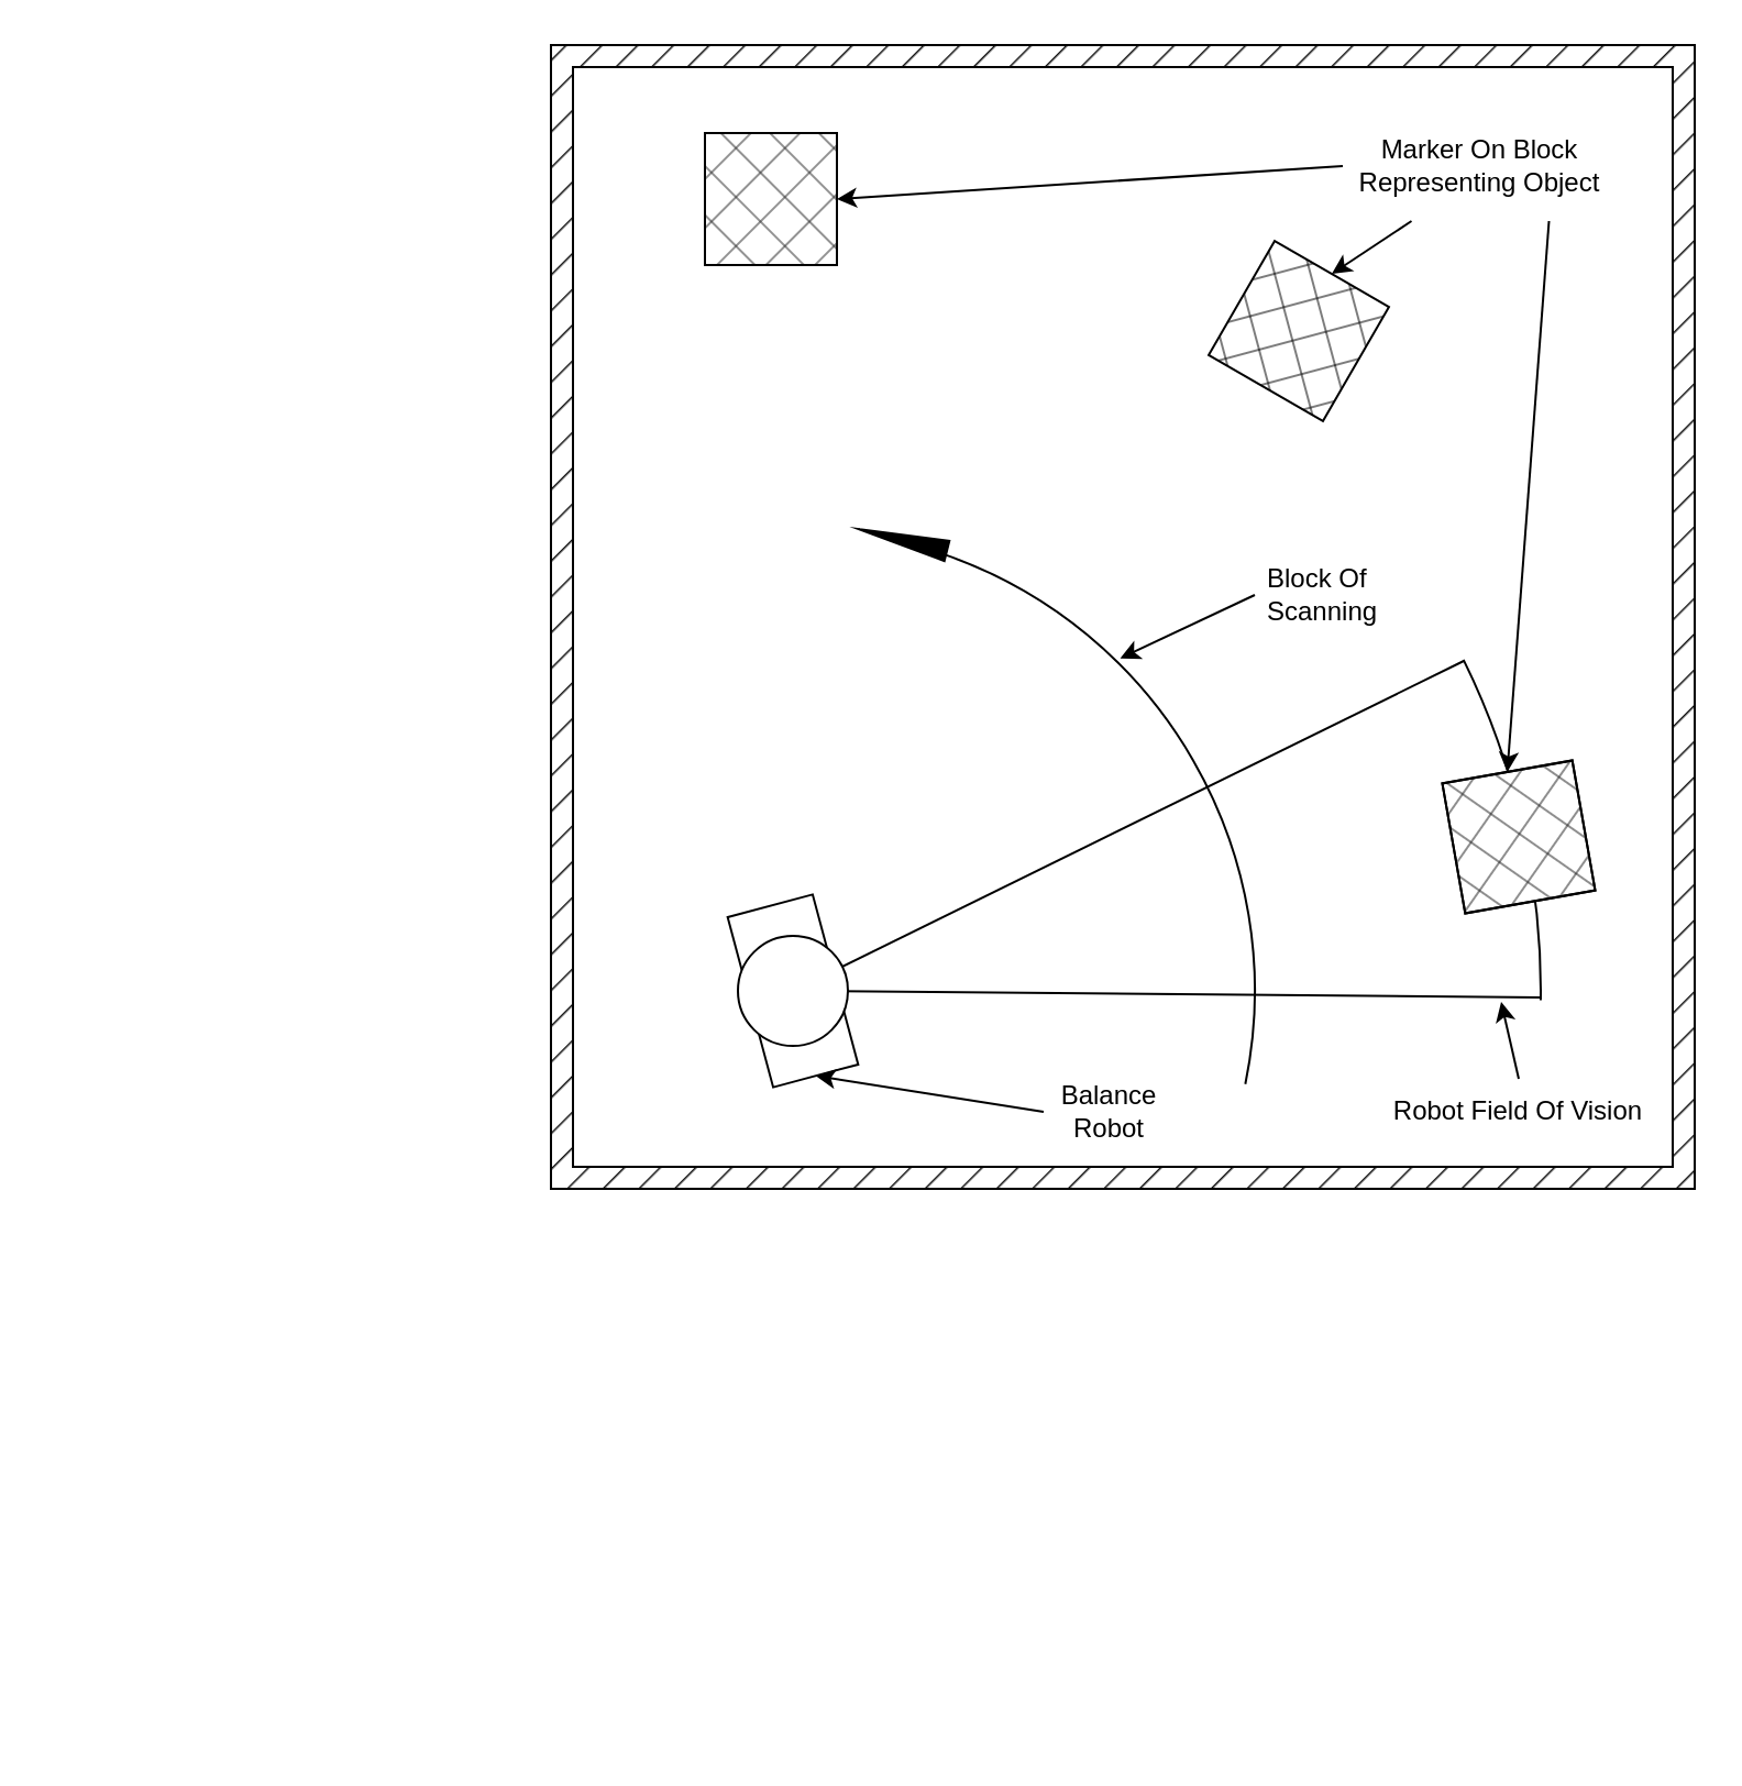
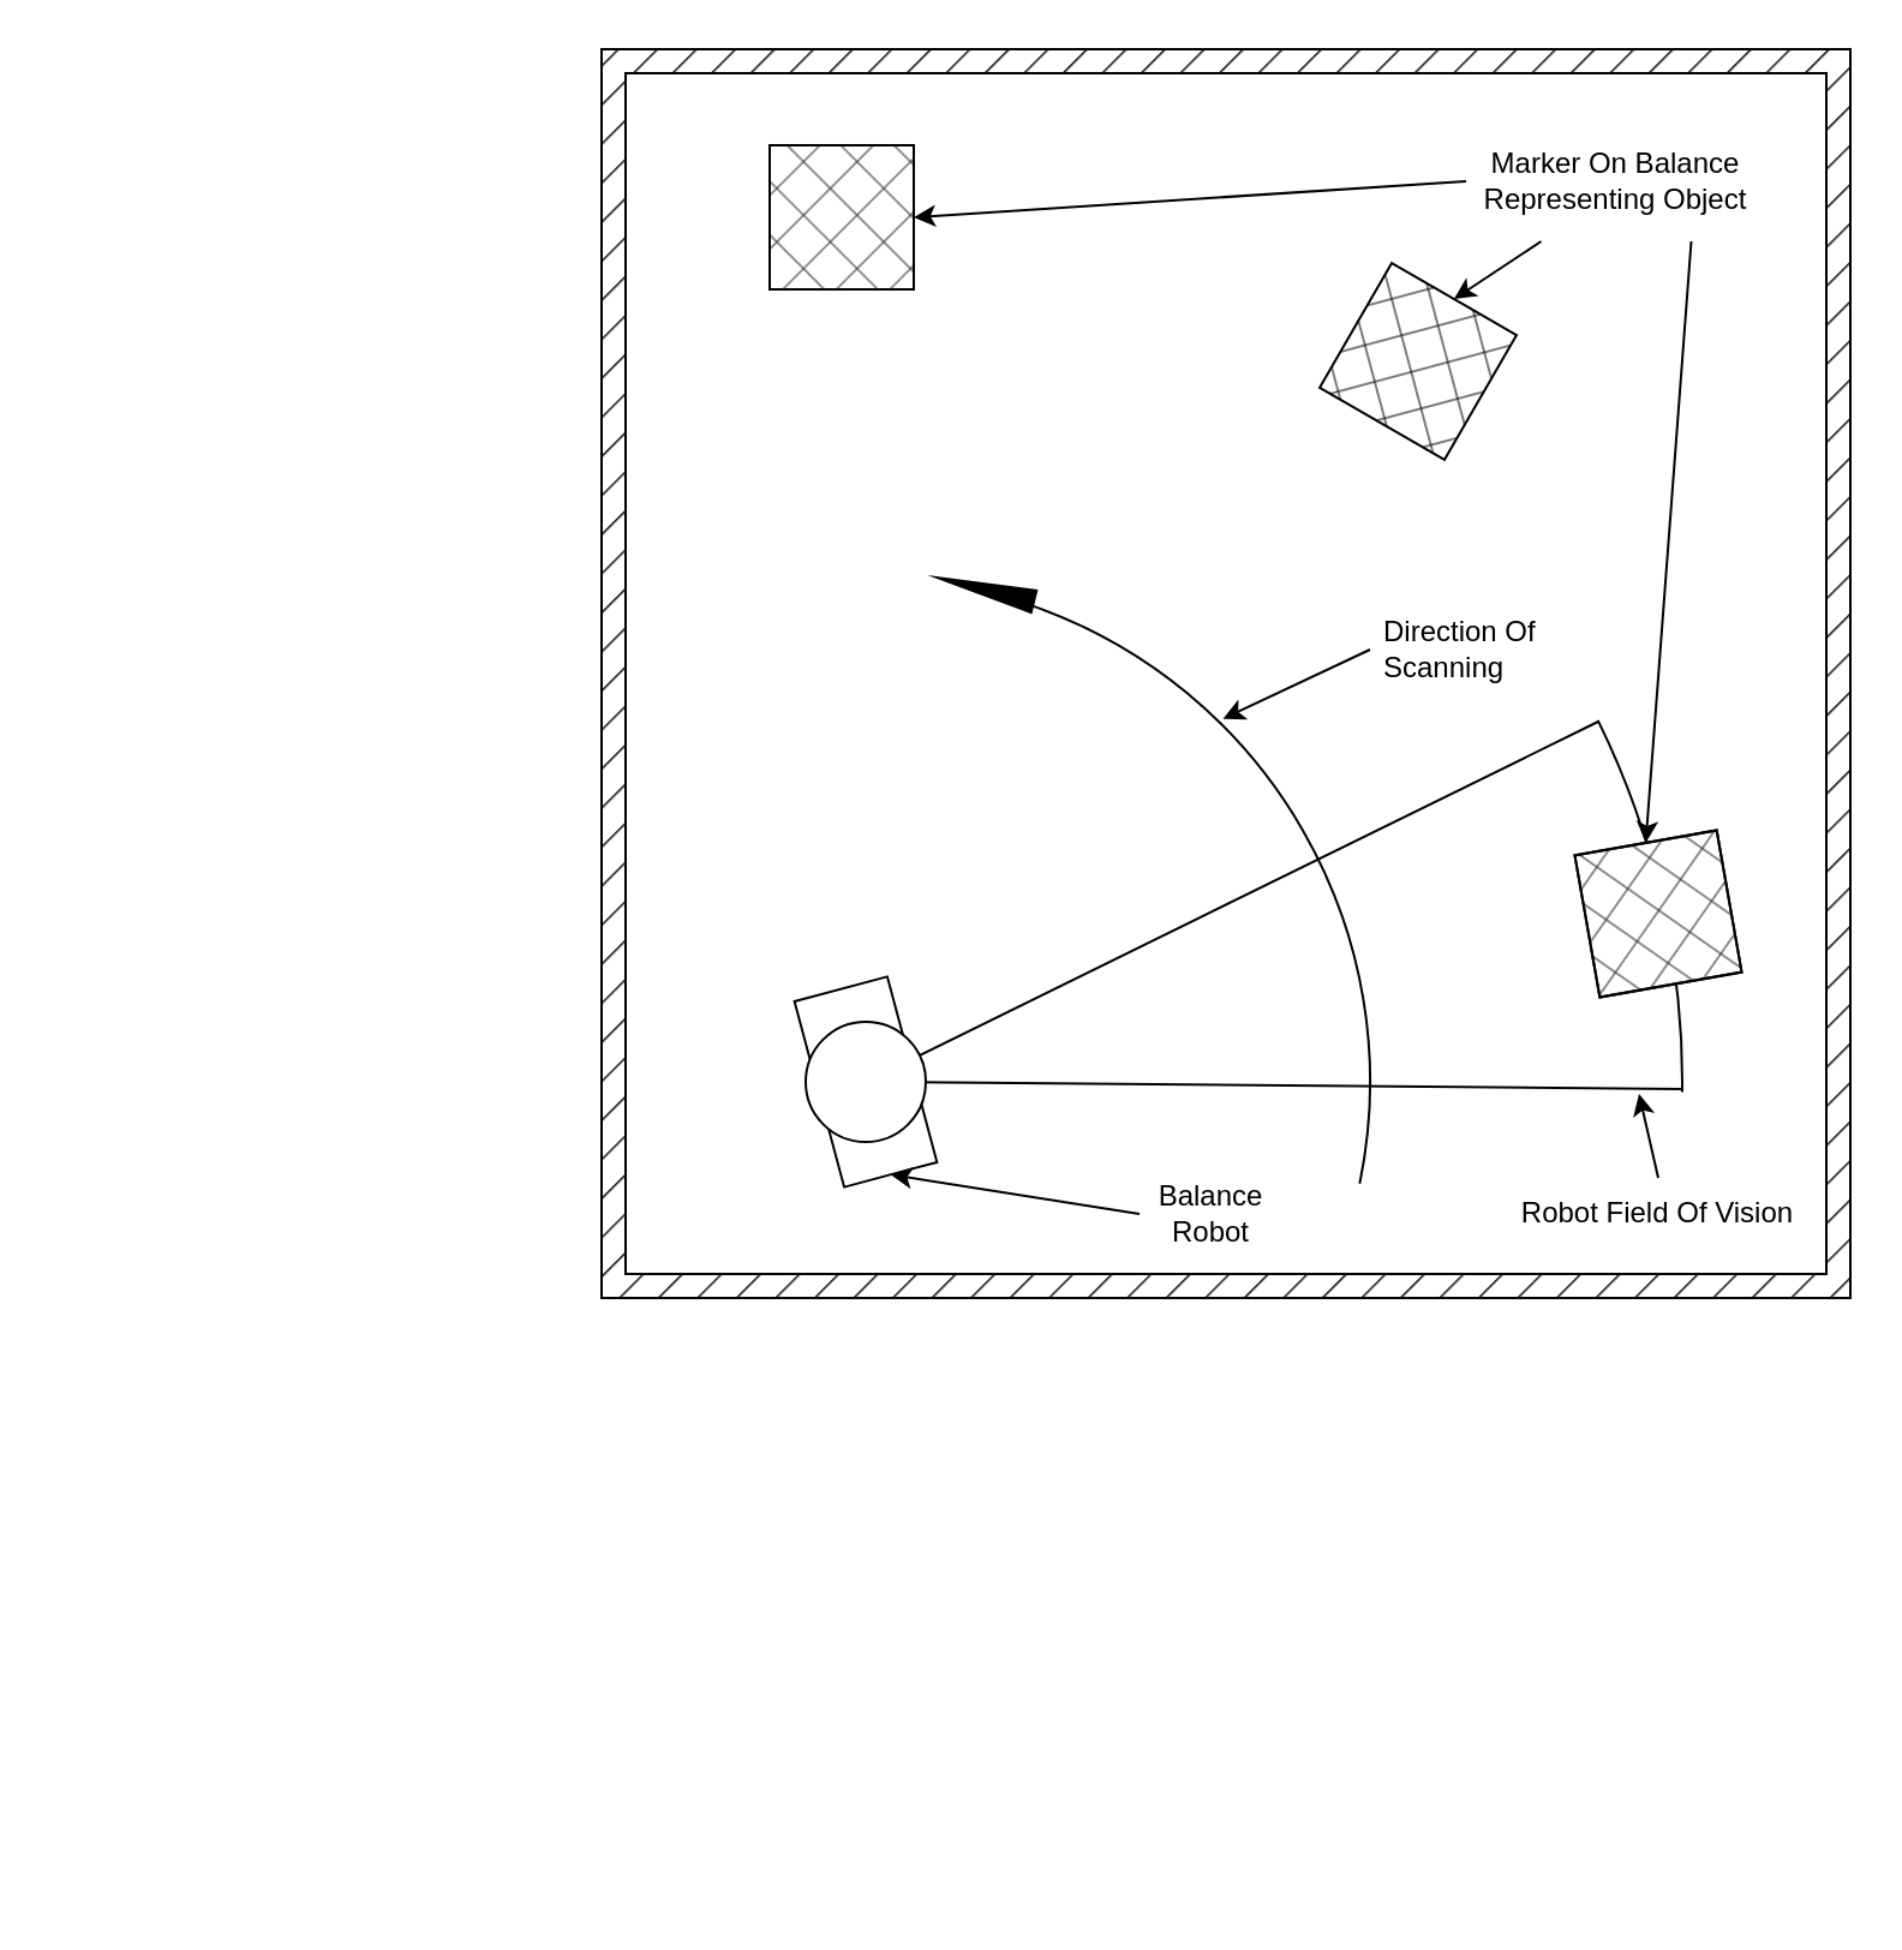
  <mxCell id="0" />
  <mxCell id="1" style="" parent="0" />
  <mxCell id="2" value="" style="whiteSpace=wrap;html=1;aspect=fixed;fillStyle=hatch;fillColor=#0F0F0F;" vertex="1" parent="1"><mxGeometry x="250" y="20" width="520" height="520" as="geometry" /></mxCell>
  <mxCell id="3" value="" style="whiteSpace=wrap;html=1;aspect=fixed;fillStyle=auto;fillColor=default;gradientColor=none;" vertex="1" parent="1"><mxGeometry x="260" y="30" width="500" height="500" as="geometry" /></mxCell>
  <mxCell id="4" value="Untitled Layer" parent="0" />
  <mxCell id="5" value="" style="verticalLabelPosition=bottom;verticalAlign=top;html=1;shape=mxgraph.basic.arc;startAngle=0.677;endAngle=0.752;direction=west;fillColor=#2B2B2B;" vertex="1" parent="4"><mxGeometry x="20" y="110" width="680" height="680" as="geometry" /></mxCell>
  <mxCell id="6" value="" style="group" vertex="1" connectable="0" parent="4"><mxGeometry x="360" y="300" width="340" height="153" as="geometry" /></mxCell>
  <mxCell id="7" value="" style="endArrow=none;html=1;rounded=0;" edge="1" parent="6"><mxGeometry width="50" height="50" relative="1" as="geometry"><mxPoint x="340" y="153" as="sourcePoint" /><mxPoint y="150" as="targetPoint" /></mxGeometry></mxCell>
  <mxCell id="8" value="" style="endArrow=none;html=1;rounded=0;entryX=0.5;entryY=0.5;entryDx=0;entryDy=0;entryPerimeter=0;" edge="1" parent="6"><mxGeometry width="50" height="50" relative="1" as="geometry"><mxPoint x="305" as="sourcePoint" /><mxPoint y="150" as="targetPoint" /></mxGeometry></mxCell>
  <mxCell id="9" style="rounded=0;orthogonalLoop=1;jettySize=auto;html=1;exitX=0.5;exitY=0;exitDx=0;exitDy=0;" edge="1" parent="4" source="10"><mxGeometry relative="1" as="geometry"><mxPoint x="682" y="455" as="targetPoint" /></mxGeometry></mxCell>
  <mxCell id="10" value="Robot Field Of Vision" style="text;html=1;align=center;verticalAlign=middle;whiteSpace=wrap;rounded=0;rotation=0;" vertex="1" parent="4"><mxGeometry x="610" y="490" width="160" height="30" as="geometry" /></mxCell>
  <mxCell id="11" value="Untitled Layer" style="" parent="0" />
  <mxCell id="12" value="" style="verticalLabelPosition=bottom;verticalAlign=top;html=1;shape=mxgraph.basic.arc;startAngle=0.543;endAngle=0.774;rotation=-177;" vertex="1" parent="11"><mxGeometry x="150" y="240" width="420" height="420" as="geometry" /></mxCell>
  <mxCell id="13" value="" style="shape=mxgraph.arrows2.wedgeArrow;html=1;bendable=0;startWidth=4.667;fillColor=strokeColor;defaultFillColor=invert;defaultGradientColor=invert;rounded=0;entryX=0.455;entryY=1.003;entryDx=0;entryDy=0;entryPerimeter=0;" edge="1" parent="11" target="12"><mxGeometry width="100" height="100" relative="1" as="geometry"><mxPoint x="430" y="250" as="sourcePoint" /><mxPoint x="410" y="240" as="targetPoint" /></mxGeometry></mxCell>
- <mxCell id="14" value="&lt;div&gt;Block Of Scanning&lt;/div&gt;" style="text;strokeColor=none;fillColor=none;align=left;verticalAlign=middle;spacingLeft=4;spacingRight=4;overflow=hidden;points=[[0,0.5],[1,0.5]];portConstraint=eastwest;rotatable=0;whiteSpace=wrap;html=1;" vertex="1" parent="11"><mxGeometry x="570" y="240" width="80" height="60" as="geometry" /></mxCell>
+ <mxCell id="14" value="&lt;div&gt;Direction Of Scanning&lt;/div&gt;" style="text;strokeColor=none;fillColor=none;align=left;verticalAlign=middle;spacingLeft=4;spacingRight=4;overflow=hidden;points=[[0,0.5],[1,0.5]];portConstraint=eastwest;rotatable=0;whiteSpace=wrap;html=1;" vertex="1" parent="11"><mxGeometry x="570" y="240" width="80" height="60" as="geometry" /></mxCell>
  <mxCell id="15" style="rounded=0;orthogonalLoop=1;jettySize=auto;html=1;exitX=0;exitY=0.5;exitDx=0;exitDy=0;entryX=0.165;entryY=0.878;entryDx=0;entryDy=0;entryPerimeter=0;" edge="1" parent="11" source="14" target="12"><mxGeometry relative="1" as="geometry" /></mxCell>
  <mxCell id="16" value="Untitled Layer" style="" parent="0" />
  <mxCell id="17" value="" style="whiteSpace=wrap;html=1;aspect=fixed;rotation=-60;direction=north;fillStyle=cross-hatch;fillColor=#000000;strokeColor=default;gradientColor=none;" vertex="1" parent="16"><mxGeometry x="560" y="120" width="60" height="60" as="geometry" /></mxCell>
  <mxCell id="18" value="" style="rounded=0;whiteSpace=wrap;html=1;rotation=75;" vertex="1" parent="16"><mxGeometry x="320" y="430" width="80" height="40" as="geometry" /></mxCell>
  <mxCell id="19" value="" style="whiteSpace=wrap;html=1;aspect=fixed;fillStyle=cross-hatch;fillColor=#292929;" vertex="1" parent="16"><mxGeometry x="320" y="60" width="60" height="60" as="geometry" /></mxCell>
  <mxCell id="20" style="rounded=0;orthogonalLoop=1;jettySize=auto;html=1;exitX=0;exitY=0.5;exitDx=0;exitDy=0;entryX=1;entryY=0.5;entryDx=0;entryDy=0;" edge="1" parent="16" source="23" target="19"><mxGeometry relative="1" as="geometry" /></mxCell>
  <mxCell id="21" style="rounded=0;orthogonalLoop=1;jettySize=auto;html=1;exitX=0.25;exitY=1;exitDx=0;exitDy=0;entryX=0.5;entryY=1;entryDx=0;entryDy=0;targetPerimeterSpacing=10;jumpStyle=line;" edge="1" parent="16" source="23" target="17"><mxGeometry relative="1" as="geometry" /></mxCell>
  <mxCell id="22" style="rounded=0;orthogonalLoop=1;jettySize=auto;html=1;exitX=0.75;exitY=1;exitDx=0;exitDy=0;entryX=0.5;entryY=0;entryDx=0;entryDy=0;" edge="1" parent="16" source="23" target="28"><mxGeometry relative="1" as="geometry" /></mxCell>
- <mxCell id="23" value="Marker On Block Representing Object" style="text;html=1;align=center;verticalAlign=middle;whiteSpace=wrap;rounded=0;" vertex="1" parent="16"><mxGeometry x="610" y="50" width="125" height="50" as="geometry" /></mxCell>
+ <mxCell id="23" value="Marker On Balance Representing Object" style="text;html=1;align=center;verticalAlign=middle;whiteSpace=wrap;rounded=0;" vertex="1" parent="16"><mxGeometry x="610" y="50" width="125" height="50" as="geometry" /></mxCell>
  <mxCell id="24" style="rounded=0;orthogonalLoop=1;jettySize=auto;html=1;exitX=0;exitY=0.5;exitDx=0;exitDy=0;entryX=1;entryY=0.5;entryDx=0;entryDy=0;targetPerimeterSpacing=100;endArrow=classic;endFill=1;" edge="1" parent="16" source="25" target="18"><mxGeometry relative="1" as="geometry" /></mxCell>
  <mxCell id="25" value="Balance Robot" style="text;html=1;align=center;verticalAlign=middle;whiteSpace=wrap;rounded=0;" vertex="1" parent="16"><mxGeometry x="474" y="490" width="60" height="30" as="geometry" /></mxCell>
  <mxCell id="26" value="" style="ellipse;whiteSpace=wrap;html=1;aspect=fixed;" vertex="1" parent="16"><mxGeometry x="335" y="425" width="50" height="50" as="geometry" /></mxCell>
  <mxCell id="27" value="" style="whiteSpace=wrap;html=1;aspect=fixed;rotation=-10;fillStyle=auto;fillColor=#FFFFFF;" vertex="1" parent="16"><mxGeometry x="660" y="350" width="60" height="60" as="geometry" /></mxCell>
  <mxCell id="28" value="" style="whiteSpace=wrap;html=1;aspect=fixed;rotation=-10;fillStyle=cross-hatch;fillColor=#212121;" vertex="1" parent="16"><mxGeometry x="660" y="350" width="60" height="60" as="geometry" /></mxCell>
